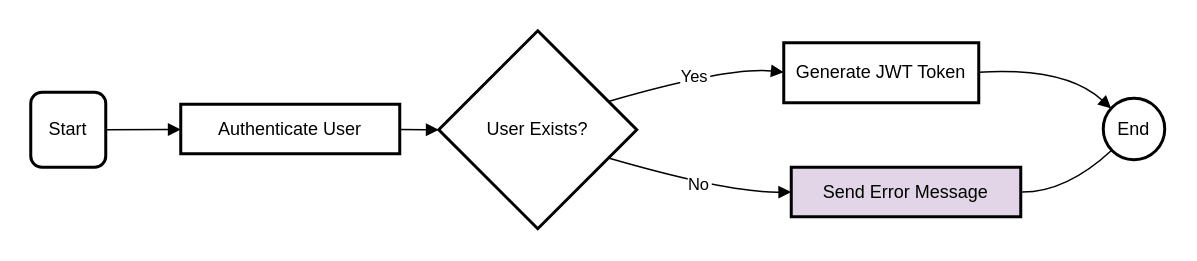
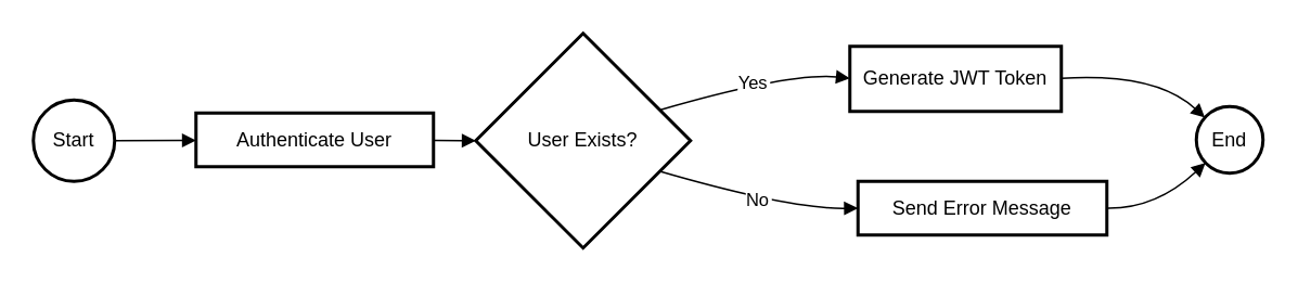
  <mxCell id="0" />
  <mxCell id="1" parent="0" />
- <mxCell id="2" value="Start" style="aspect=fixed;strokeWidth=2;whiteSpace=wrap;rounded=1;" vertex="1" parent="1"><mxGeometry y="61" width="50" height="50" as="geometry" x="20" /></mxCell>
+ <mxCell id="2" value="Start" style="ellipse;aspect=fixed;strokeWidth=2;whiteSpace=wrap;" vertex="1" parent="1"><mxGeometry y="61" width="50" height="50" as="geometry" x="20" /></mxCell>
  <mxCell id="3" value="Authenticate User" style="whiteSpace=wrap;strokeWidth=2;" vertex="1" parent="1"><mxGeometry x="120" y="69" width="146" height="33" as="geometry" /></mxCell>
  <mxCell id="4" value="User Exists?" style="rhombus;strokeWidth=2;whiteSpace=wrap;" vertex="1" parent="1"><mxGeometry x="292" y="20" width="132" height="132" as="geometry" /></mxCell>
  <mxCell id="5" value="Generate JWT Token" style="whiteSpace=wrap;strokeWidth=2;" vertex="1" parent="1"><mxGeometry x="522" y="28" width="130" height="40" as="geometry" /></mxCell>
- <mxCell id="6" value="Send Error Message" style="whiteSpace=wrap;strokeWidth=2;fillColor=#e1d5e7;" vertex="1" parent="1"><mxGeometry x="527" y="111" width="153" height="33" as="geometry" /></mxCell>
+ <mxCell id="6" value="Send Error Message" style="whiteSpace=wrap;strokeWidth=2;" vertex="1" parent="1"><mxGeometry x="527" y="111" width="153" height="33" as="geometry" /></mxCell>
  <mxCell id="7" value="End" style="ellipse;aspect=fixed;strokeWidth=2;whiteSpace=wrap;" vertex="1" parent="1"><mxGeometry x="735" y="65" width="41" height="41" as="geometry" /></mxCell>
  <mxCell id="8" value="" style="curved=1;startArrow=none;endArrow=block;exitX=1;exitY=0.5;entryX=0;entryY=0.51;" edge="1" parent="1" source="2" target="3"><mxGeometry relative="1" as="geometry"><Array as="points" /></mxGeometry></mxCell>
  <mxCell id="9" value="" style="curved=1;startArrow=none;endArrow=block;exitX=1;exitY=0.51;entryX=0;entryY=0.5;" edge="1" parent="1" source="3" target="4"><mxGeometry relative="1" as="geometry"><Array as="points" /></mxGeometry></mxCell>
  <mxCell id="10" value="Yes" style="curved=1;startArrow=none;endArrow=block;exitX=1;exitY=0.3;entryX=0;entryY=0.49;" edge="1" parent="1" source="4" target="5"><mxGeometry relative="1" as="geometry"><Array as="points"><mxPoint x="485" y="44" /></Array></mxGeometry></mxCell>
  <mxCell id="11" value="No" style="curved=1;startArrow=none;endArrow=block;exitX=1;exitY=0.7;entryX=0;entryY=0.5;" edge="1" parent="1" source="4" target="6"><mxGeometry relative="1" as="geometry"><Array as="points"><mxPoint x="485" y="128" /></Array></mxGeometry></mxCell>
  <mxCell id="12" value="" style="curved=1;startArrow=none;endArrow=block;exitX=1;exitY=0.49;entryX=-0.01;entryY=0.05;" edge="1" parent="1" source="5" target="7"><mxGeometry relative="1" as="geometry"><Array as="points"><mxPoint x="710" y="44" /></Array></mxGeometry></mxCell>
- <mxCell id="13" value="" style="curved=1;startArrow=none;endArrow=none;exitX=1;exitY=0.5;entryX=-0.01;entryY=0.97;" edge="1" parent="1" source="6" target="7"><mxGeometry relative="1" as="geometry"><Array as="points"><mxPoint x="710" y="128" /></Array></mxGeometry></mxCell>
+ <mxCell id="13" value="" style="curved=1;startArrow=none;endArrow=block;exitX=1;exitY=0.5;entryX=-0.01;entryY=0.97;" edge="1" parent="1" source="6" target="7"><mxGeometry relative="1" as="geometry"><Array as="points"><mxPoint x="710" y="128" /></Array></mxGeometry></mxCell>
